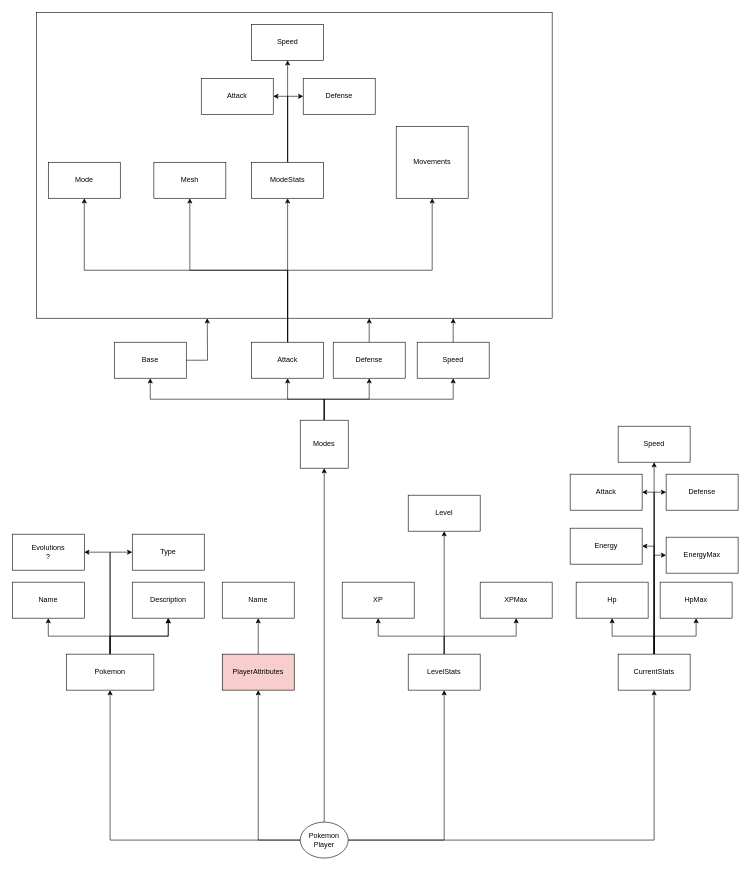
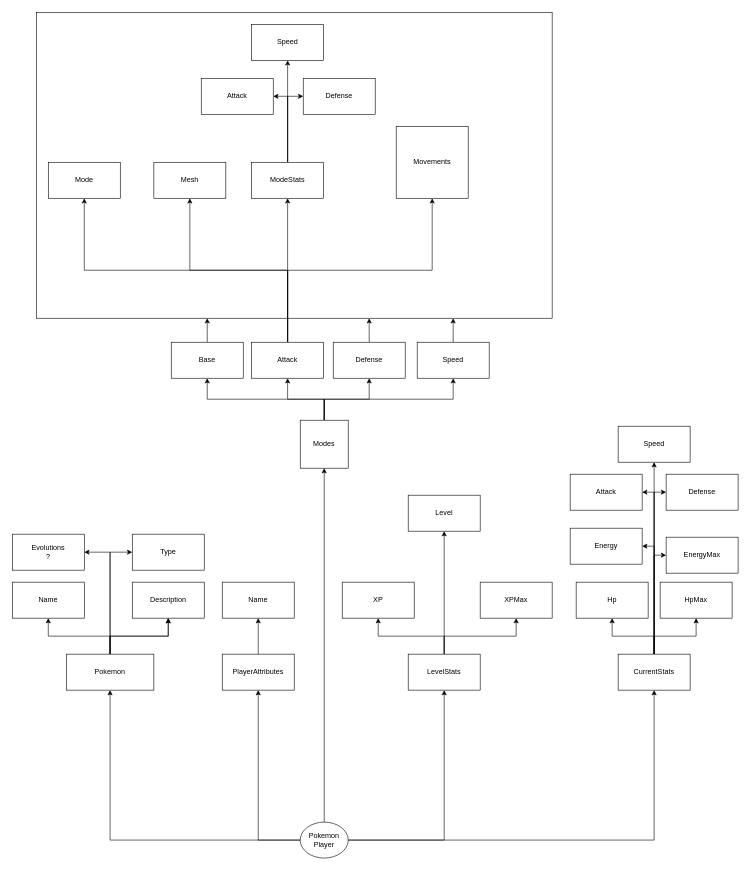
  <mxCell id="0" />
  <mxCell id="1" parent="0" />
  <mxCell id="2" value="" style="rounded=0;whiteSpace=wrap;html=1;" vertex="1" parent="1"><mxGeometry x="60" y="20" width="860" height="510" as="geometry" /></mxCell>
  <mxCell id="3" style="edgeStyle=orthogonalEdgeStyle;rounded=0;orthogonalLoop=1;jettySize=auto;html=1;entryX=0.5;entryY=1;entryDx=0;entryDy=0;" edge="1" parent="1" source="7" target="20"><mxGeometry relative="1" as="geometry" /></mxCell>
  <mxCell id="4" style="edgeStyle=orthogonalEdgeStyle;rounded=0;orthogonalLoop=1;jettySize=auto;html=1;exitX=0.5;exitY=0;exitDx=0;exitDy=0;" edge="1" parent="1" source="7" target="22"><mxGeometry relative="1" as="geometry" /></mxCell>
  <mxCell id="5" style="edgeStyle=orthogonalEdgeStyle;rounded=0;orthogonalLoop=1;jettySize=auto;html=1;exitX=0.5;exitY=0;exitDx=0;exitDy=0;" edge="1" parent="1" source="7" target="24"><mxGeometry relative="1" as="geometry" /></mxCell>
  <mxCell id="6" style="edgeStyle=orthogonalEdgeStyle;rounded=0;orthogonalLoop=1;jettySize=auto;html=1;exitX=0.5;exitY=0;exitDx=0;exitDy=0;entryX=0.5;entryY=1;entryDx=0;entryDy=0;" edge="1" parent="1" source="7" target="15"><mxGeometry relative="1" as="geometry" /></mxCell>
  <mxCell id="7" value="&lt;div&gt;Modes&lt;/div&gt;" style="rounded=0;whiteSpace=wrap;html=1;" vertex="1" parent="1"><mxGeometry x="500" y="700" width="80" height="80" as="geometry" /></mxCell>
  <mxCell id="8" style="edgeStyle=orthogonalEdgeStyle;rounded=0;orthogonalLoop=1;jettySize=auto;html=1;entryX=0.5;entryY=1;entryDx=0;entryDy=0;" edge="1" parent="1" source="13" target="7"><mxGeometry relative="1" as="geometry" /></mxCell>
  <mxCell id="9" style="edgeStyle=orthogonalEdgeStyle;rounded=0;orthogonalLoop=1;jettySize=auto;html=1;exitX=1;exitY=0.5;exitDx=0;exitDy=0;" edge="1" parent="1" source="13" target="29"><mxGeometry relative="1" as="geometry" /></mxCell>
  <mxCell id="10" style="edgeStyle=orthogonalEdgeStyle;rounded=0;orthogonalLoop=1;jettySize=auto;html=1;" edge="1" parent="1" source="13" target="38"><mxGeometry relative="1" as="geometry" /></mxCell>
  <mxCell id="11" style="edgeStyle=orthogonalEdgeStyle;rounded=0;orthogonalLoop=1;jettySize=auto;html=1;" edge="1" parent="1" source="13" target="48"><mxGeometry relative="1" as="geometry" /></mxCell>
  <mxCell id="12" style="edgeStyle=orthogonalEdgeStyle;rounded=0;orthogonalLoop=1;jettySize=auto;html=1;" edge="1" parent="1" source="13" target="66"><mxGeometry relative="1" as="geometry" /></mxCell>
  <mxCell id="13" value="&lt;div&gt;Pokemon&lt;/div&gt;&lt;div&gt;Player&lt;/div&gt;" style="ellipse;whiteSpace=wrap;html=1;aspect=fixed;" vertex="1" parent="1"><mxGeometry x="500" y="1370" width="80" height="60" as="geometry" /></mxCell>
  <mxCell id="14" style="edgeStyle=orthogonalEdgeStyle;rounded=0;orthogonalLoop=1;jettySize=auto;html=1;" edge="1" parent="1" source="15"><mxGeometry relative="1" as="geometry"><mxPoint x="345" y="530" as="targetPoint" /></mxGeometry></mxCell>
- <mxCell id="15" value="&lt;div&gt;Base&lt;/div&gt;" style="rounded=0;whiteSpace=wrap;html=1;" vertex="1" parent="1"><mxGeometry x="190" y="570" width="120" height="60" as="geometry" /></mxCell>
+ <mxCell id="15" value="&lt;div&gt;Base&lt;/div&gt;" style="rounded=0;whiteSpace=wrap;html=1;" vertex="1" parent="1"><mxGeometry x="285" y="570" width="120" height="60" as="geometry" /></mxCell>
  <mxCell id="16" style="edgeStyle=orthogonalEdgeStyle;rounded=0;orthogonalLoop=1;jettySize=auto;html=1;" edge="1" parent="1" source="20" target="61"><mxGeometry relative="1" as="geometry" /></mxCell>
  <mxCell id="17" style="edgeStyle=orthogonalEdgeStyle;rounded=0;orthogonalLoop=1;jettySize=auto;html=1;exitX=0.5;exitY=0;exitDx=0;exitDy=0;entryX=0.5;entryY=1;entryDx=0;entryDy=0;" edge="1" parent="1" source="20" target="68"><mxGeometry relative="1" as="geometry"><mxPoint x="730" y="330" as="targetPoint" /></mxGeometry></mxCell>
  <mxCell id="18" style="edgeStyle=orthogonalEdgeStyle;rounded=0;orthogonalLoop=1;jettySize=auto;html=1;exitX=0.5;exitY=0;exitDx=0;exitDy=0;" edge="1" parent="1" source="20" target="30"><mxGeometry relative="1" as="geometry" /></mxCell>
  <mxCell id="19" style="edgeStyle=orthogonalEdgeStyle;rounded=0;orthogonalLoop=1;jettySize=auto;html=1;" edge="1" parent="1" source="20" target="69"><mxGeometry relative="1" as="geometry"><Array as="points"><mxPoint x="479" y="450" /><mxPoint x="316" y="450" /></Array></mxGeometry></mxCell>
  <mxCell id="20" value="&lt;div&gt;Attack&lt;/div&gt;" style="rounded=0;whiteSpace=wrap;html=1;" vertex="1" parent="1"><mxGeometry x="419" y="570" width="120" height="60" as="geometry" /></mxCell>
  <mxCell id="21" style="edgeStyle=orthogonalEdgeStyle;rounded=0;orthogonalLoop=1;jettySize=auto;html=1;" edge="1" parent="1" source="22"><mxGeometry relative="1" as="geometry"><mxPoint x="615" y="530" as="targetPoint" /></mxGeometry></mxCell>
  <mxCell id="22" value="&lt;div&gt;Defense&lt;/div&gt;" style="rounded=0;whiteSpace=wrap;html=1;" vertex="1" parent="1"><mxGeometry x="555" y="570" width="120" height="60" as="geometry" /></mxCell>
  <mxCell id="23" style="edgeStyle=orthogonalEdgeStyle;rounded=0;orthogonalLoop=1;jettySize=auto;html=1;" edge="1" parent="1" source="24"><mxGeometry relative="1" as="geometry"><mxPoint x="755" y="530" as="targetPoint" /></mxGeometry></mxCell>
  <mxCell id="24" value="&lt;div&gt;Speed&lt;/div&gt;" style="rounded=0;whiteSpace=wrap;html=1;" vertex="1" parent="1"><mxGeometry x="695" y="570" width="120" height="60" as="geometry" /></mxCell>
  <mxCell id="25" value="&lt;div&gt;Name&lt;/div&gt;" style="rounded=0;whiteSpace=wrap;html=1;" vertex="1" parent="1"><mxGeometry x="20" y="970" width="120" height="60" as="geometry" /></mxCell>
  <mxCell id="26" style="edgeStyle=orthogonalEdgeStyle;rounded=0;orthogonalLoop=1;jettySize=auto;html=1;entryX=0.5;entryY=1;entryDx=0;entryDy=0;" edge="1" parent="1" source="29" target="39"><mxGeometry relative="1" as="geometry" /></mxCell>
  <mxCell id="27" style="edgeStyle=orthogonalEdgeStyle;rounded=0;orthogonalLoop=1;jettySize=auto;html=1;" edge="1" parent="1" source="29" target="40"><mxGeometry relative="1" as="geometry" /></mxCell>
  <mxCell id="28" style="edgeStyle=orthogonalEdgeStyle;rounded=0;orthogonalLoop=1;jettySize=auto;html=1;" edge="1" parent="1" source="29" target="41"><mxGeometry relative="1" as="geometry" /></mxCell>
  <mxCell id="29" value="&lt;div&gt;LevelStats&lt;/div&gt;" style="rounded=0;whiteSpace=wrap;html=1;" vertex="1" parent="1"><mxGeometry x="680" y="1090" width="120" height="60" as="geometry" /></mxCell>
  <mxCell id="30" value="Mode " style="rounded=0;whiteSpace=wrap;html=1;" vertex="1" parent="1"><mxGeometry x="80" y="270" width="120" height="60" as="geometry" /></mxCell>
  <mxCell id="31" style="edgeStyle=orthogonalEdgeStyle;rounded=0;orthogonalLoop=1;jettySize=auto;html=1;" edge="1" parent="1" source="38" target="52"><mxGeometry relative="1" as="geometry" /></mxCell>
  <mxCell id="32" style="edgeStyle=orthogonalEdgeStyle;rounded=0;orthogonalLoop=1;jettySize=auto;html=1;entryX=0.5;entryY=1;entryDx=0;entryDy=0;" edge="1" parent="1" source="38" target="51"><mxGeometry relative="1" as="geometry" /></mxCell>
  <mxCell id="33" style="edgeStyle=orthogonalEdgeStyle;rounded=0;orthogonalLoop=1;jettySize=auto;html=1;entryX=1;entryY=0.5;entryDx=0;entryDy=0;" edge="1" parent="1" source="38" target="53"><mxGeometry relative="1" as="geometry" /></mxCell>
  <mxCell id="34" style="edgeStyle=orthogonalEdgeStyle;rounded=0;orthogonalLoop=1;jettySize=auto;html=1;entryX=0;entryY=0.5;entryDx=0;entryDy=0;" edge="1" parent="1" source="38" target="54"><mxGeometry relative="1" as="geometry" /></mxCell>
  <mxCell id="35" style="edgeStyle=orthogonalEdgeStyle;rounded=0;orthogonalLoop=1;jettySize=auto;html=1;entryX=0.5;entryY=1;entryDx=0;entryDy=0;" edge="1" parent="1" source="38" target="56"><mxGeometry relative="1" as="geometry" /></mxCell>
  <mxCell id="36" style="edgeStyle=orthogonalEdgeStyle;rounded=0;orthogonalLoop=1;jettySize=auto;html=1;entryX=1;entryY=0.5;entryDx=0;entryDy=0;" edge="1" parent="1" source="38" target="55"><mxGeometry relative="1" as="geometry" /></mxCell>
  <mxCell id="37" style="edgeStyle=orthogonalEdgeStyle;rounded=0;orthogonalLoop=1;jettySize=auto;html=1;entryX=0;entryY=0.5;entryDx=0;entryDy=0;" edge="1" parent="1" source="38" target="57"><mxGeometry relative="1" as="geometry" /></mxCell>
  <mxCell id="38" value="&lt;div&gt;CurrentStats&lt;/div&gt;" style="rounded=0;whiteSpace=wrap;html=1;" vertex="1" parent="1"><mxGeometry x="1030" y="1090" width="120" height="60" as="geometry" /></mxCell>
  <mxCell id="39" value="Level" style="rounded=0;whiteSpace=wrap;html=1;" vertex="1" parent="1"><mxGeometry x="680" y="825" width="120" height="60" as="geometry" /></mxCell>
  <mxCell id="40" value="XP" style="rounded=0;whiteSpace=wrap;html=1;" vertex="1" parent="1"><mxGeometry x="570" y="970" width="120" height="60" as="geometry" /></mxCell>
  <mxCell id="41" value="XPMax" style="rounded=0;whiteSpace=wrap;html=1;" vertex="1" parent="1"><mxGeometry x="800" y="970" width="120" height="60" as="geometry" /></mxCell>
  <mxCell id="42" value="Description" style="rounded=0;whiteSpace=wrap;html=1;" vertex="1" parent="1"><mxGeometry x="220" y="970" width="120" height="60" as="geometry" /></mxCell>
  <mxCell id="43" style="edgeStyle=orthogonalEdgeStyle;rounded=0;orthogonalLoop=1;jettySize=auto;html=1;" edge="1" parent="1" source="48" target="25"><mxGeometry relative="1" as="geometry" /></mxCell>
  <mxCell id="44" style="edgeStyle=orthogonalEdgeStyle;rounded=0;orthogonalLoop=1;jettySize=auto;html=1;entryX=0.5;entryY=1;entryDx=0;entryDy=0;" edge="1" parent="1" source="48" target="42"><mxGeometry relative="1" as="geometry" /></mxCell>
  <mxCell id="45" style="edgeStyle=orthogonalEdgeStyle;rounded=0;orthogonalLoop=1;jettySize=auto;html=1;entryX=0.5;entryY=1;entryDx=0;entryDy=0;" edge="1" parent="1" source="48" target="42"><mxGeometry relative="1" as="geometry" /></mxCell>
  <mxCell id="46" style="edgeStyle=orthogonalEdgeStyle;rounded=0;orthogonalLoop=1;jettySize=auto;html=1;entryX=1;entryY=0.5;entryDx=0;entryDy=0;" edge="1" parent="1" source="48" target="50"><mxGeometry relative="1" as="geometry" /></mxCell>
  <mxCell id="47" style="edgeStyle=orthogonalEdgeStyle;rounded=0;orthogonalLoop=1;jettySize=auto;html=1;entryX=0;entryY=0.5;entryDx=0;entryDy=0;" edge="1" parent="1" source="48" target="49"><mxGeometry relative="1" as="geometry" /></mxCell>
  <mxCell id="48" value="&lt;div&gt;Pokemon&lt;/div&gt;" style="rounded=0;whiteSpace=wrap;html=1;" vertex="1" parent="1"><mxGeometry x="110" y="1090" width="146" height="60" as="geometry" /></mxCell>
  <mxCell id="49" value="Type" style="rounded=0;whiteSpace=wrap;html=1;" vertex="1" parent="1"><mxGeometry x="220" y="890" width="120" height="60" as="geometry" /></mxCell>
  <mxCell id="50" value="&lt;div&gt;Evolutions&lt;/div&gt;&lt;div&gt;?&lt;/div&gt;" style="rounded=0;whiteSpace=wrap;html=1;" vertex="1" parent="1"><mxGeometry x="20" y="890" width="120" height="60" as="geometry" /></mxCell>
  <mxCell id="51" value="Hp" style="rounded=0;whiteSpace=wrap;html=1;" vertex="1" parent="1"><mxGeometry x="960" y="970" width="120" height="60" as="geometry" /></mxCell>
  <mxCell id="52" value="HpMax" style="whiteSpace=wrap;html=1;" vertex="1" parent="1"><mxGeometry x="1100" y="970" width="120" height="60" as="geometry" /></mxCell>
  <mxCell id="53" value="Energy" style="rounded=0;whiteSpace=wrap;html=1;" vertex="1" parent="1"><mxGeometry x="950" y="880" width="120" height="60" as="geometry" /></mxCell>
  <mxCell id="54" value="EnergyMax" style="rounded=0;whiteSpace=wrap;html=1;" vertex="1" parent="1"><mxGeometry x="1110" y="895" width="120" height="60" as="geometry" /></mxCell>
  <mxCell id="55" value="Attack" style="rounded=0;whiteSpace=wrap;html=1;" vertex="1" parent="1"><mxGeometry x="950" y="790" width="120" height="60" as="geometry" /></mxCell>
  <mxCell id="56" value="Speed" style="rounded=0;whiteSpace=wrap;html=1;" vertex="1" parent="1"><mxGeometry x="1030" y="710" width="120" height="60" as="geometry" /></mxCell>
  <mxCell id="57" value="&lt;div&gt;Defense&lt;/div&gt;" style="rounded=0;whiteSpace=wrap;html=1;" vertex="1" parent="1"><mxGeometry x="1110" y="790" width="120" height="60" as="geometry" /></mxCell>
  <mxCell id="58" style="edgeStyle=orthogonalEdgeStyle;rounded=0;orthogonalLoop=1;jettySize=auto;html=1;entryX=1;entryY=0.5;entryDx=0;entryDy=0;" edge="1" parent="1" source="61" target="62"><mxGeometry relative="1" as="geometry" /></mxCell>
  <mxCell id="59" style="edgeStyle=orthogonalEdgeStyle;rounded=0;orthogonalLoop=1;jettySize=auto;html=1;entryX=0;entryY=0.5;entryDx=0;entryDy=0;" edge="1" parent="1" source="61" target="63"><mxGeometry relative="1" as="geometry" /></mxCell>
  <mxCell id="60" style="edgeStyle=orthogonalEdgeStyle;rounded=0;orthogonalLoop=1;jettySize=auto;html=1;" edge="1" parent="1" source="61" target="64"><mxGeometry relative="1" as="geometry" /></mxCell>
  <mxCell id="61" value="&lt;div&gt;ModeStats&lt;/div&gt;" style="rounded=0;whiteSpace=wrap;html=1;" vertex="1" parent="1"><mxGeometry x="419" y="270" width="120" height="60" as="geometry" /></mxCell>
  <mxCell id="62" value="Attack" style="rounded=0;whiteSpace=wrap;html=1;" vertex="1" parent="1"><mxGeometry x="335" y="130" width="120" height="60" as="geometry" /></mxCell>
  <mxCell id="63" value="Defense" style="rounded=0;whiteSpace=wrap;html=1;" vertex="1" parent="1"><mxGeometry x="505" y="130" width="120" height="60" as="geometry" /></mxCell>
  <mxCell id="64" value="&lt;div&gt;Speed&lt;/div&gt;" style="rounded=0;whiteSpace=wrap;html=1;" vertex="1" parent="1"><mxGeometry x="419" y="40" width="120" height="60" as="geometry" /></mxCell>
  <mxCell id="65" style="edgeStyle=orthogonalEdgeStyle;rounded=0;orthogonalLoop=1;jettySize=auto;html=1;exitX=0.5;exitY=0;exitDx=0;exitDy=0;entryX=0.5;entryY=1;entryDx=0;entryDy=0;" edge="1" parent="1" source="66" target="67"><mxGeometry relative="1" as="geometry" /></mxCell>
- <mxCell id="66" value="PlayerAttributes" style="rounded=0;whiteSpace=wrap;html=1;fillColor=#f8cecc;" vertex="1" parent="1"><mxGeometry x="370" y="1090" width="120" height="60" as="geometry" /></mxCell>
+ <mxCell id="66" value="PlayerAttributes" style="rounded=0;whiteSpace=wrap;html=1;" vertex="1" parent="1"><mxGeometry x="370" y="1090" width="120" height="60" as="geometry" /></mxCell>
  <mxCell id="67" value="Name" style="rounded=0;whiteSpace=wrap;html=1;" vertex="1" parent="1"><mxGeometry x="370" y="970" width="120" height="60" as="geometry" /></mxCell>
  <mxCell id="68" value="&lt;div&gt;Movements&lt;/div&gt;" style="whiteSpace=wrap;html=1;aspect=fixed;" vertex="1" parent="1"><mxGeometry x="660" y="210" width="120" height="120" as="geometry" /></mxCell>
  <mxCell id="69" value="Mesh" style="rounded=0;whiteSpace=wrap;html=1;" vertex="1" parent="1"><mxGeometry x="256" y="270" width="120" height="60" as="geometry" /></mxCell>
